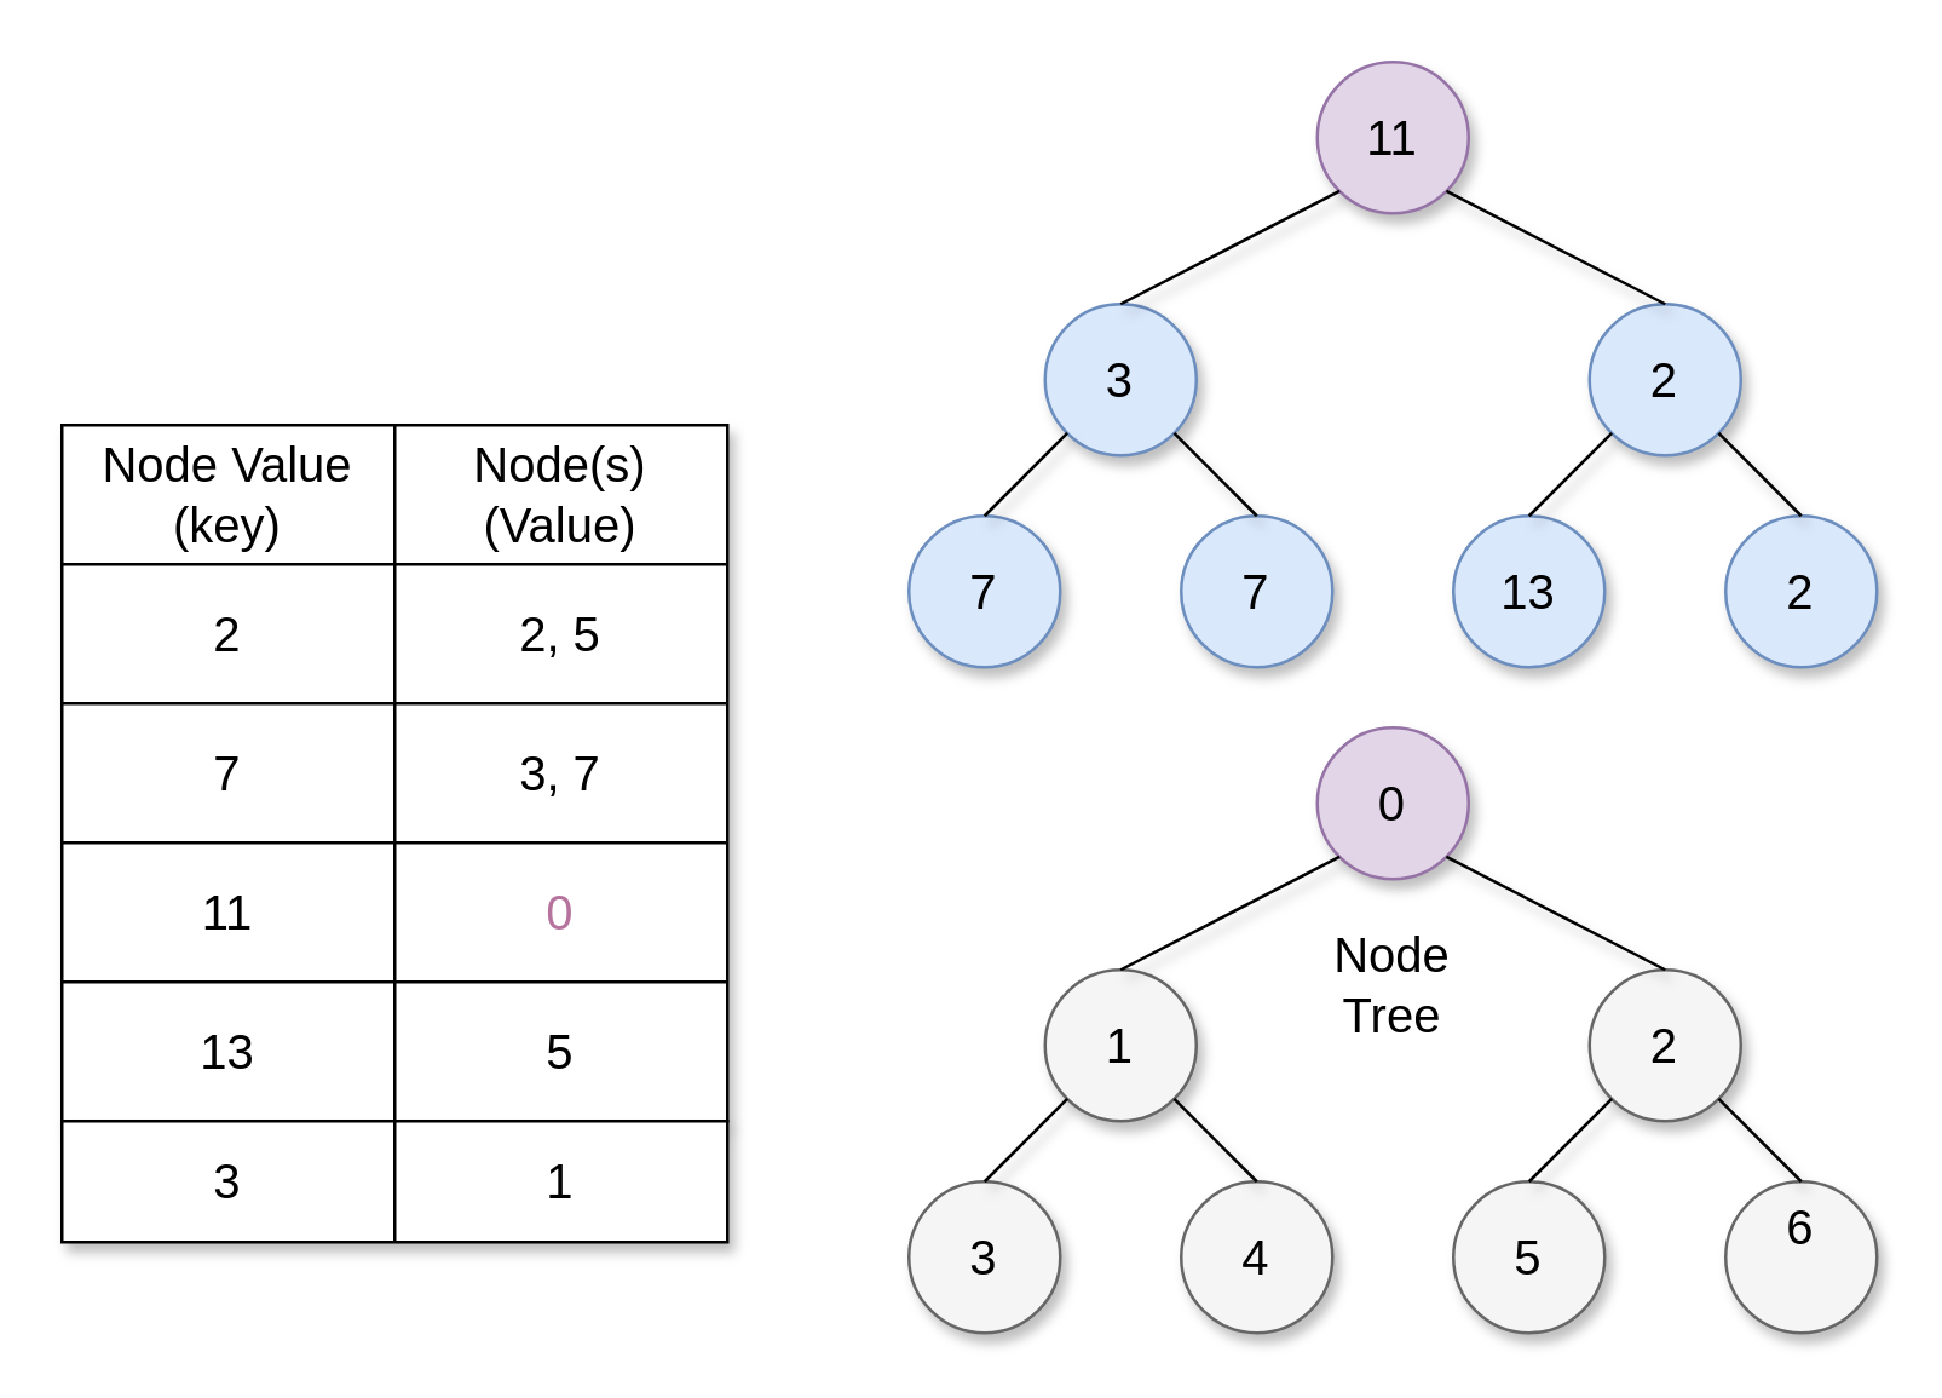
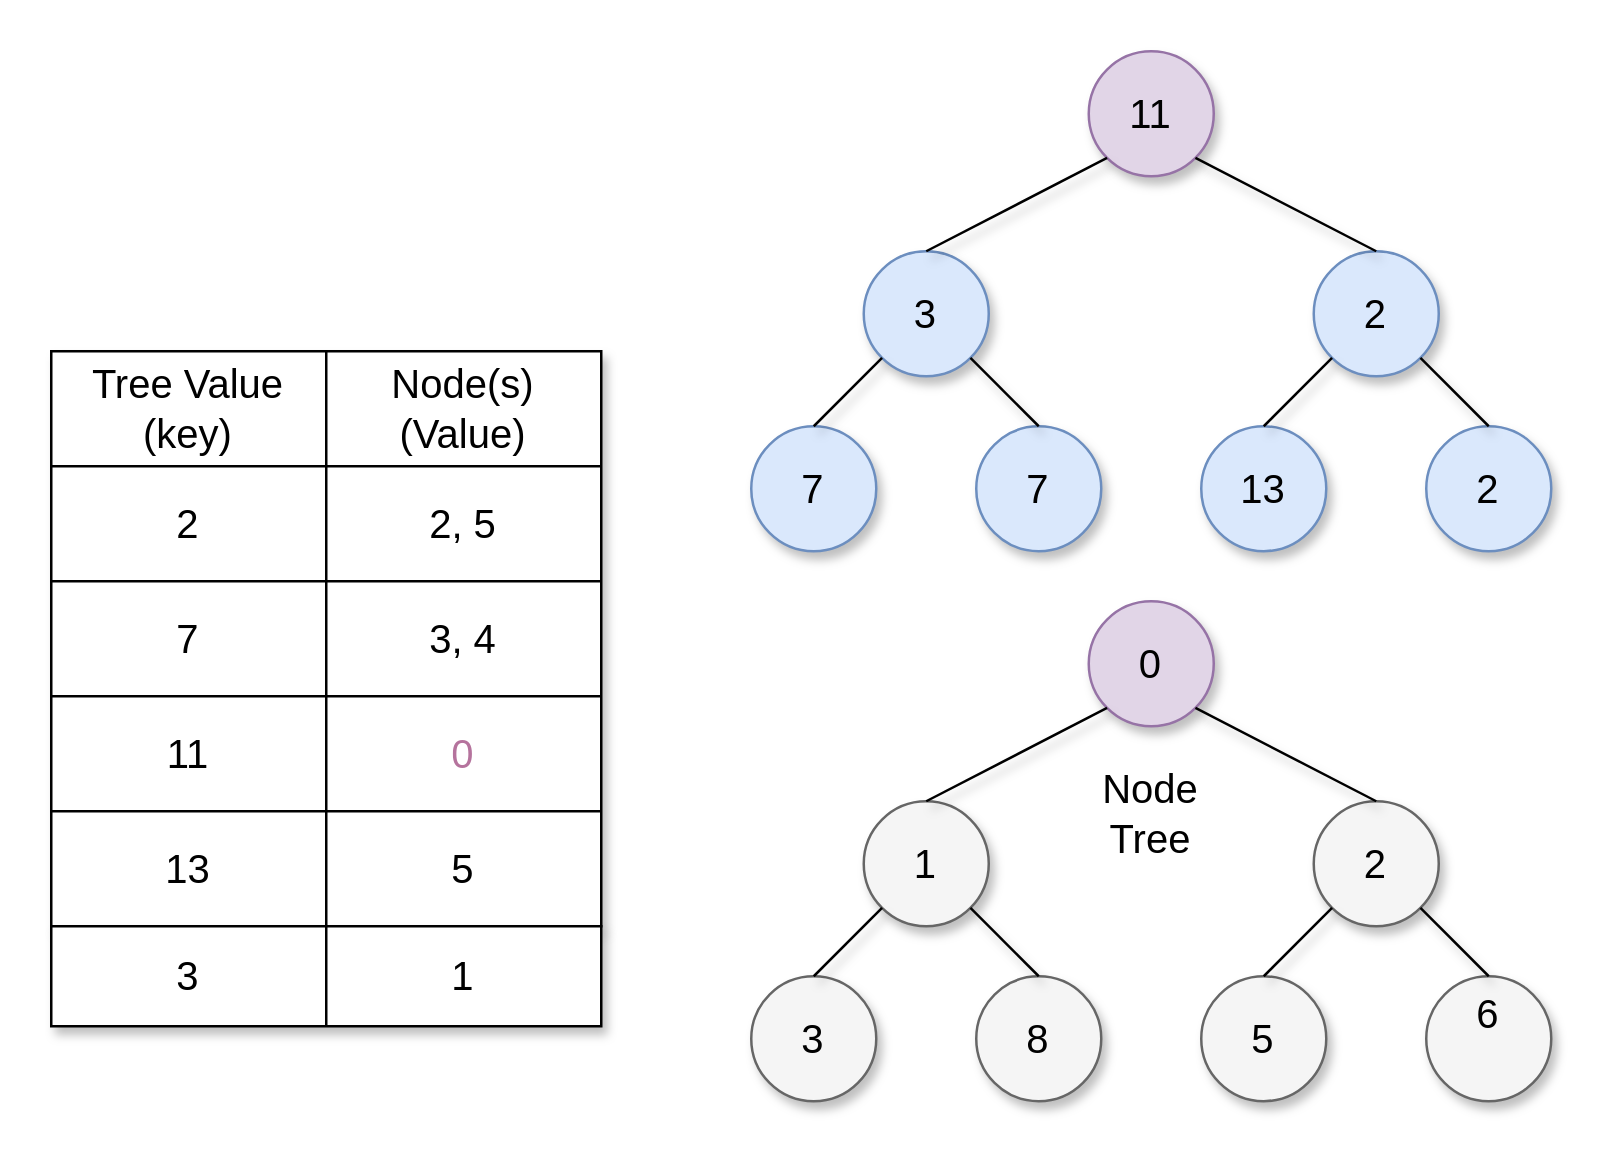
  <mxCell id="0" />
  <mxCell id="1" parent="0" />
  <mxCell id="2" value="" style="shape=table;html=1;whiteSpace=wrap;startSize=0;container=1;collapsible=0;childLayout=tableLayout;fontSize=16;shadow=1;sketch=0;" parent="1" vertex="1"><mxGeometry x="20" y="140" width="220" height="230" as="geometry" /></mxCell>
  <mxCell id="3" value="" style="shape=partialRectangle;html=1;whiteSpace=wrap;collapsible=0;dropTarget=0;pointerEvents=0;fillColor=none;top=0;left=0;bottom=0;right=0;points=[[0,0.5],[1,0.5]];portConstraint=eastwest;fontSize=16;shadow=1;sketch=0;" parent="2" vertex="1"><mxGeometry width="220" height="46" as="geometry" /></mxCell>
- <mxCell id="4" value="Node Value&lt;br style=&quot;font-size: 16px;&quot;&gt;(key)" style="shape=partialRectangle;html=1;whiteSpace=wrap;connectable=0;overflow=hidden;fillColor=none;top=0;left=0;bottom=0;right=0;fontSize=16;shadow=1;sketch=0;" parent="3" vertex="1"><mxGeometry width="110" height="46" as="geometry" /></mxCell>
+ <mxCell id="4" value="Tree Value&lt;br style=&quot;font-size: 16px;&quot;&gt;(key)" style="shape=partialRectangle;html=1;whiteSpace=wrap;connectable=0;overflow=hidden;fillColor=none;top=0;left=0;bottom=0;right=0;fontSize=16;shadow=1;sketch=0;" parent="3" vertex="1"><mxGeometry width="110" height="46" as="geometry" /></mxCell>
  <mxCell id="5" value="Node(s)&lt;br style=&quot;font-size: 16px;&quot;&gt;(Value)" style="shape=partialRectangle;html=1;whiteSpace=wrap;connectable=0;overflow=hidden;fillColor=none;top=0;left=0;bottom=0;right=0;fontSize=16;shadow=1;sketch=0;" parent="3" vertex="1"><mxGeometry x="110" width="110" height="46" as="geometry" /></mxCell>
  <mxCell id="6" value="" style="shape=partialRectangle;html=1;whiteSpace=wrap;collapsible=0;dropTarget=0;pointerEvents=0;fillColor=none;top=0;left=0;bottom=0;right=0;points=[[0,0.5],[1,0.5]];portConstraint=eastwest;fontSize=16;shadow=1;sketch=0;" parent="2" vertex="1"><mxGeometry y="46" width="220" height="46" as="geometry" /></mxCell>
  <mxCell id="7" value="2" style="shape=partialRectangle;html=1;whiteSpace=wrap;connectable=0;overflow=hidden;fillColor=none;top=0;left=0;bottom=0;right=0;fontSize=16;shadow=1;sketch=0;" parent="6" vertex="1"><mxGeometry width="110" height="46" as="geometry" /></mxCell>
  <mxCell id="8" value="2, 5" style="shape=partialRectangle;html=1;whiteSpace=wrap;connectable=0;overflow=hidden;fillColor=none;top=0;left=0;bottom=0;right=0;fontSize=16;shadow=1;sketch=0;" parent="6" vertex="1"><mxGeometry x="110" width="110" height="46" as="geometry" /></mxCell>
  <mxCell id="9" value="" style="shape=partialRectangle;html=1;whiteSpace=wrap;collapsible=0;dropTarget=0;pointerEvents=0;fillColor=none;top=0;left=0;bottom=0;right=0;points=[[0,0.5],[1,0.5]];portConstraint=eastwest;fontSize=16;shadow=1;sketch=0;" parent="2" vertex="1"><mxGeometry y="92" width="220" height="46" as="geometry" /></mxCell>
  <mxCell id="10" value="7" style="shape=partialRectangle;html=1;whiteSpace=wrap;connectable=0;overflow=hidden;fillColor=none;top=0;left=0;bottom=0;right=0;fontSize=16;shadow=1;sketch=0;" parent="9" vertex="1"><mxGeometry width="110" height="46" as="geometry" /></mxCell>
- <mxCell id="11" value="3, 7" style="shape=partialRectangle;html=1;whiteSpace=wrap;connectable=0;overflow=hidden;fillColor=none;top=0;left=0;bottom=0;right=0;fontSize=16;shadow=1;sketch=0;" parent="9" vertex="1"><mxGeometry x="110" width="110" height="46" as="geometry" /></mxCell>
+ <mxCell id="11" value="3, 4" style="shape=partialRectangle;html=1;whiteSpace=wrap;connectable=0;overflow=hidden;fillColor=none;top=0;left=0;bottom=0;right=0;fontSize=16;shadow=1;sketch=0;" parent="9" vertex="1"><mxGeometry x="110" width="110" height="46" as="geometry" /></mxCell>
  <mxCell id="12" value="" style="shape=partialRectangle;html=1;whiteSpace=wrap;collapsible=0;dropTarget=0;pointerEvents=0;fillColor=none;top=0;left=0;bottom=0;right=0;points=[[0,0.5],[1,0.5]];portConstraint=eastwest;fontSize=16;shadow=1;sketch=0;" parent="2" vertex="1"><mxGeometry y="138" width="220" height="46" as="geometry" /></mxCell>
  <mxCell id="13" value="11" style="shape=partialRectangle;html=1;whiteSpace=wrap;connectable=0;overflow=hidden;fillColor=none;top=0;left=0;bottom=0;right=0;fontSize=16;shadow=1;sketch=0;" parent="12" vertex="1"><mxGeometry width="110" height="46" as="geometry" /></mxCell>
  <mxCell id="14" value="&lt;font color=&quot;#b5739d&quot;&gt;0&lt;/font&gt;" style="shape=partialRectangle;html=1;whiteSpace=wrap;connectable=0;overflow=hidden;fillColor=none;top=0;left=0;bottom=0;right=0;fontSize=16;shadow=1;sketch=0;" parent="12" vertex="1"><mxGeometry x="110" width="110" height="46" as="geometry" /></mxCell>
  <mxCell id="15" value="" style="shape=partialRectangle;html=1;whiteSpace=wrap;collapsible=0;dropTarget=0;pointerEvents=0;fillColor=none;top=0;left=0;bottom=0;right=0;points=[[0,0.5],[1,0.5]];portConstraint=eastwest;fontSize=16;shadow=1;sketch=0;" parent="2" vertex="1"><mxGeometry y="184" width="220" height="46" as="geometry" /></mxCell>
  <mxCell id="16" value="13" style="shape=partialRectangle;html=1;whiteSpace=wrap;connectable=0;overflow=hidden;fillColor=none;top=0;left=0;bottom=0;right=0;fontSize=16;shadow=1;sketch=0;" parent="15" vertex="1"><mxGeometry width="110" height="46" as="geometry" /></mxCell>
  <mxCell id="17" value="5" style="shape=partialRectangle;html=1;whiteSpace=wrap;connectable=0;overflow=hidden;fillColor=none;top=0;left=0;bottom=0;right=0;fontSize=16;shadow=1;sketch=0;" parent="15" vertex="1"><mxGeometry x="110" width="110" height="46" as="geometry" /></mxCell>
  <mxCell id="18" value="" style="ellipse;whiteSpace=wrap;html=1;aspect=fixed;fontSize=16;fillColor=#e1d5e7;strokeColor=#9673a6;shadow=1;sketch=0;" parent="1" vertex="1"><mxGeometry x="435" y="20" width="50" height="50" as="geometry" /></mxCell>
  <mxCell id="19" value="11" style="text;html=1;align=center;verticalAlign=middle;whiteSpace=wrap;rounded=0;fontSize=16;shadow=1;sketch=0;" parent="1" vertex="1"><mxGeometry x="440" y="35" width="40" height="20" as="geometry" /></mxCell>
  <mxCell id="20" value="" style="ellipse;whiteSpace=wrap;html=1;aspect=fixed;fontSize=16;fillColor=#dae8fc;strokeColor=#6c8ebf;shadow=1;sketch=0;" parent="1" vertex="1"><mxGeometry x="345" y="100" width="50" height="50" as="geometry" /></mxCell>
  <mxCell id="21" value="3" style="text;html=1;align=center;verticalAlign=middle;whiteSpace=wrap;rounded=0;fontSize=16;shadow=1;sketch=0;" parent="1" vertex="1"><mxGeometry x="350" y="115" width="40" height="20" as="geometry" /></mxCell>
  <mxCell id="22" value="" style="ellipse;whiteSpace=wrap;html=1;aspect=fixed;fontSize=16;fillColor=#dae8fc;strokeColor=#6c8ebf;shadow=1;sketch=0;" parent="1" vertex="1"><mxGeometry x="390" y="170" width="50" height="50" as="geometry" /></mxCell>
  <mxCell id="23" value="7" style="text;html=1;align=center;verticalAlign=middle;whiteSpace=wrap;rounded=0;fontSize=16;shadow=1;sketch=0;" parent="1" vertex="1"><mxGeometry x="395" y="185" width="40" height="20" as="geometry" /></mxCell>
  <mxCell id="24" value="" style="ellipse;whiteSpace=wrap;html=1;aspect=fixed;fontSize=16;fillColor=#dae8fc;strokeColor=#6c8ebf;shadow=1;sketch=0;" parent="1" vertex="1"><mxGeometry x="300" y="170" width="50" height="50" as="geometry" /></mxCell>
  <mxCell id="25" value="7" style="text;html=1;align=center;verticalAlign=middle;whiteSpace=wrap;rounded=0;fontSize=16;shadow=1;sketch=0;" parent="1" vertex="1"><mxGeometry x="305" y="185" width="40" height="20" as="geometry" /></mxCell>
  <mxCell id="26" value="" style="ellipse;whiteSpace=wrap;html=1;aspect=fixed;fontSize=16;fillColor=#dae8fc;strokeColor=#6c8ebf;shadow=1;sketch=0;" parent="1" vertex="1"><mxGeometry x="525" y="100" width="50" height="50" as="geometry" /></mxCell>
  <mxCell id="27" value="2" style="text;html=1;align=center;verticalAlign=middle;whiteSpace=wrap;rounded=0;fontSize=16;shadow=1;sketch=0;" parent="1" vertex="1"><mxGeometry x="530" y="115" width="40" height="20" as="geometry" /></mxCell>
  <mxCell id="28" value="" style="ellipse;whiteSpace=wrap;html=1;aspect=fixed;fontSize=16;fillColor=#dae8fc;strokeColor=#6c8ebf;shadow=1;sketch=0;" parent="1" vertex="1"><mxGeometry x="570" y="170" width="50" height="50" as="geometry" /></mxCell>
  <mxCell id="29" value="2" style="text;html=1;align=center;verticalAlign=middle;whiteSpace=wrap;rounded=0;fontSize=16;shadow=1;sketch=0;" parent="1" vertex="1"><mxGeometry x="575" y="185" width="40" height="20" as="geometry" /></mxCell>
  <mxCell id="30" value="" style="ellipse;whiteSpace=wrap;html=1;aspect=fixed;fontSize=16;fillColor=#dae8fc;strokeColor=#6c8ebf;shadow=1;sketch=0;" parent="1" vertex="1"><mxGeometry x="480" y="170" width="50" height="50" as="geometry" /></mxCell>
  <mxCell id="31" value="13" style="text;html=1;align=center;verticalAlign=middle;whiteSpace=wrap;rounded=0;fontSize=16;shadow=1;sketch=0;" parent="1" vertex="1"><mxGeometry x="485" y="185" width="40" height="20" as="geometry" /></mxCell>
  <mxCell id="32" value="" style="endArrow=none;html=1;fontSize=16;entryX=0;entryY=1;entryDx=0;entryDy=0;exitX=0.5;exitY=0;exitDx=0;exitDy=0;shadow=1;sketch=0;" parent="1" source="20" target="18" edge="1"><mxGeometry width="50" height="50" relative="1" as="geometry"><mxPoint x="410" y="160" as="sourcePoint" /><mxPoint x="460" y="110" as="targetPoint" /></mxGeometry></mxCell>
  <mxCell id="33" value="" style="endArrow=none;html=1;fontSize=16;entryX=1;entryY=1;entryDx=0;entryDy=0;exitX=0.5;exitY=0;exitDx=0;exitDy=0;shadow=1;sketch=0;" parent="1" source="26" target="18" edge="1"><mxGeometry width="50" height="50" relative="1" as="geometry"><mxPoint x="550" y="90" as="sourcePoint" /><mxPoint x="480" y="210" as="targetPoint" /></mxGeometry></mxCell>
  <mxCell id="34" value="" style="endArrow=none;html=1;fontSize=16;exitX=0.5;exitY=0;exitDx=0;exitDy=0;shadow=1;sketch=0;" parent="1" source="24" target="20" edge="1"><mxGeometry width="50" height="50" relative="1" as="geometry"><mxPoint x="430" y="260" as="sourcePoint" /><mxPoint x="480" y="210" as="targetPoint" /></mxGeometry></mxCell>
  <mxCell id="35" value="" style="endArrow=none;html=1;fontSize=16;exitX=1;exitY=1;exitDx=0;exitDy=0;entryX=0.5;entryY=0;entryDx=0;entryDy=0;shadow=1;sketch=0;" parent="1" source="20" target="22" edge="1"><mxGeometry width="50" height="50" relative="1" as="geometry"><mxPoint x="430" y="260" as="sourcePoint" /><mxPoint x="480" y="210" as="targetPoint" /></mxGeometry></mxCell>
  <mxCell id="36" value="" style="endArrow=none;html=1;fontSize=16;entryX=0;entryY=1;entryDx=0;entryDy=0;exitX=0.5;exitY=0;exitDx=0;exitDy=0;shadow=1;sketch=0;" parent="1" source="30" target="26" edge="1"><mxGeometry width="50" height="50" relative="1" as="geometry"><mxPoint x="430" y="260" as="sourcePoint" /><mxPoint x="480" y="210" as="targetPoint" /></mxGeometry></mxCell>
  <mxCell id="37" value="" style="endArrow=none;html=1;fontSize=16;exitX=0.5;exitY=0;exitDx=0;exitDy=0;entryX=1;entryY=1;entryDx=0;entryDy=0;shadow=1;sketch=0;" parent="1" source="28" target="26" edge="1"><mxGeometry width="50" height="50" relative="1" as="geometry"><mxPoint x="430" y="260" as="sourcePoint" /><mxPoint x="480" y="210" as="targetPoint" /></mxGeometry></mxCell>
  <mxCell id="38" value="" style="ellipse;whiteSpace=wrap;html=1;aspect=fixed;fontSize=16;fillColor=#e1d5e7;strokeColor=#9673a6;shadow=1;sketch=0;" parent="1" vertex="1"><mxGeometry x="435" y="240" width="50" height="50" as="geometry" /></mxCell>
  <mxCell id="39" value="0" style="text;html=1;align=center;verticalAlign=middle;whiteSpace=wrap;rounded=0;fontSize=16;shadow=1;sketch=0;" parent="1" vertex="1"><mxGeometry x="440" y="255" width="40" height="20" as="geometry" /></mxCell>
  <mxCell id="40" value="" style="ellipse;whiteSpace=wrap;html=1;aspect=fixed;fontSize=16;fillColor=#f5f5f5;strokeColor=#666666;fontColor=#333333;shadow=1;sketch=0;" parent="1" vertex="1"><mxGeometry x="345" y="320" width="50" height="50" as="geometry" /></mxCell>
  <mxCell id="41" value="1" style="text;html=1;align=center;verticalAlign=middle;whiteSpace=wrap;rounded=0;fontSize=16;shadow=1;sketch=0;" parent="1" vertex="1"><mxGeometry x="350" y="335" width="40" height="20" as="geometry" /></mxCell>
  <mxCell id="42" value="" style="ellipse;whiteSpace=wrap;html=1;aspect=fixed;fontSize=16;fillColor=#f5f5f5;strokeColor=#666666;fontColor=#333333;shadow=1;sketch=0;" parent="1" vertex="1"><mxGeometry x="390" y="390" width="50" height="50" as="geometry" /></mxCell>
- <mxCell id="43" value="4" style="text;html=1;align=center;verticalAlign=middle;whiteSpace=wrap;rounded=0;fontSize=16;shadow=1;sketch=0;" parent="1" vertex="1"><mxGeometry x="395" y="405" width="40" height="20" as="geometry" /></mxCell>
+ <mxCell id="43" value="8" style="text;html=1;align=center;verticalAlign=middle;whiteSpace=wrap;rounded=0;fontSize=16;shadow=1;sketch=0;" parent="1" vertex="1"><mxGeometry x="395" y="405" width="40" height="20" as="geometry" /></mxCell>
  <mxCell id="44" value="" style="ellipse;whiteSpace=wrap;html=1;aspect=fixed;fontSize=16;fillColor=#f5f5f5;strokeColor=#666666;shadow=1;sketch=0;fontColor=#333333;" parent="1" vertex="1"><mxGeometry x="300" y="390" width="50" height="50" as="geometry" /></mxCell>
  <mxCell id="45" value="3" style="text;html=1;align=center;verticalAlign=middle;whiteSpace=wrap;rounded=0;fontSize=16;shadow=1;sketch=0;" parent="1" vertex="1"><mxGeometry x="305" y="405" width="40" height="20" as="geometry" /></mxCell>
  <mxCell id="46" value="" style="ellipse;whiteSpace=wrap;html=1;aspect=fixed;fontSize=16;fillColor=#f5f5f5;strokeColor=#666666;fontColor=#333333;shadow=1;sketch=0;" parent="1" vertex="1"><mxGeometry x="525" y="320" width="50" height="50" as="geometry" /></mxCell>
  <mxCell id="47" value="2" style="text;html=1;align=center;verticalAlign=middle;whiteSpace=wrap;rounded=0;fontSize=16;shadow=1;sketch=0;" parent="1" vertex="1"><mxGeometry x="530" y="335" width="40" height="20" as="geometry" /></mxCell>
  <mxCell id="48" value="" style="ellipse;whiteSpace=wrap;html=1;aspect=fixed;fontSize=16;fillColor=#f5f5f5;strokeColor=#666666;fontColor=#333333;shadow=1;sketch=0;" parent="1" vertex="1"><mxGeometry x="570" y="390" width="50" height="50" as="geometry" /></mxCell>
  <mxCell id="49" value="6" style="text;html=1;align=center;verticalAlign=middle;whiteSpace=wrap;rounded=0;fontSize=16;shadow=1;sketch=0;" parent="1" vertex="1"><mxGeometry x="575" y="395" width="40" height="20" as="geometry" /></mxCell>
  <mxCell id="50" value="" style="ellipse;whiteSpace=wrap;html=1;aspect=fixed;fontSize=16;fillColor=#f5f5f5;strokeColor=#666666;fontColor=#333333;shadow=1;sketch=0;" parent="1" vertex="1"><mxGeometry x="480" y="390" width="50" height="50" as="geometry" /></mxCell>
  <mxCell id="51" value="5" style="text;html=1;align=center;verticalAlign=middle;whiteSpace=wrap;rounded=0;fontSize=16;shadow=1;sketch=0;" parent="1" vertex="1"><mxGeometry x="485" y="405" width="40" height="20" as="geometry" /></mxCell>
  <mxCell id="52" value="" style="endArrow=none;html=1;fontSize=16;entryX=0;entryY=1;entryDx=0;entryDy=0;exitX=0.5;exitY=0;exitDx=0;exitDy=0;shadow=1;sketch=0;" parent="1" source="40" target="38" edge="1"><mxGeometry width="50" height="50" relative="1" as="geometry"><mxPoint x="410" y="380" as="sourcePoint" /><mxPoint x="460" y="330" as="targetPoint" /></mxGeometry></mxCell>
  <mxCell id="53" value="" style="endArrow=none;html=1;fontSize=16;entryX=1;entryY=1;entryDx=0;entryDy=0;exitX=0.5;exitY=0;exitDx=0;exitDy=0;shadow=1;sketch=0;" parent="1" source="46" target="38" edge="1"><mxGeometry width="50" height="50" relative="1" as="geometry"><mxPoint x="550" y="310" as="sourcePoint" /><mxPoint x="480" y="430" as="targetPoint" /></mxGeometry></mxCell>
  <mxCell id="54" value="" style="endArrow=none;html=1;fontSize=16;exitX=0.5;exitY=0;exitDx=0;exitDy=0;shadow=1;sketch=0;" parent="1" source="44" target="40" edge="1"><mxGeometry width="50" height="50" relative="1" as="geometry"><mxPoint x="430" y="480" as="sourcePoint" /><mxPoint x="480" y="430" as="targetPoint" /></mxGeometry></mxCell>
  <mxCell id="55" value="" style="endArrow=none;html=1;fontSize=16;exitX=1;exitY=1;exitDx=0;exitDy=0;entryX=0.5;entryY=0;entryDx=0;entryDy=0;shadow=1;sketch=0;" parent="1" source="40" target="42" edge="1"><mxGeometry width="50" height="50" relative="1" as="geometry"><mxPoint x="430" y="480" as="sourcePoint" /><mxPoint x="480" y="430" as="targetPoint" /></mxGeometry></mxCell>
  <mxCell id="56" value="" style="endArrow=none;html=1;fontSize=16;entryX=0;entryY=1;entryDx=0;entryDy=0;exitX=0.5;exitY=0;exitDx=0;exitDy=0;shadow=1;sketch=0;" parent="1" source="50" target="46" edge="1"><mxGeometry width="50" height="50" relative="1" as="geometry"><mxPoint x="430" y="480" as="sourcePoint" /><mxPoint x="480" y="430" as="targetPoint" /></mxGeometry></mxCell>
  <mxCell id="57" value="" style="endArrow=none;html=1;fontSize=16;exitX=0.5;exitY=0;exitDx=0;exitDy=0;entryX=1;entryY=1;entryDx=0;entryDy=0;shadow=1;sketch=0;" parent="1" source="48" target="46" edge="1"><mxGeometry width="50" height="50" relative="1" as="geometry"><mxPoint x="430" y="480" as="sourcePoint" /><mxPoint x="480" y="430" as="targetPoint" /></mxGeometry></mxCell>
  <mxCell id="58" value="Node Tree" style="text;html=1;strokeColor=none;fillColor=none;align=center;verticalAlign=middle;whiteSpace=wrap;rounded=0;fontSize=16;shadow=1;sketch=0;" parent="1" vertex="1"><mxGeometry x="440" y="315" width="40" height="20" as="geometry" /></mxCell>
  <mxCell id="59" value="" style="shape=table;html=1;whiteSpace=wrap;startSize=0;container=1;collapsible=0;childLayout=tableLayout;rounded=0;shadow=1;fillColor=#FFFFFF;" parent="1" vertex="1"><mxGeometry x="20" y="370" width="220" height="40" as="geometry" /></mxCell>
  <mxCell id="60" value="" style="shape=partialRectangle;html=1;whiteSpace=wrap;collapsible=0;dropTarget=0;pointerEvents=0;fillColor=none;top=0;left=0;bottom=0;right=0;points=[[0,0.5],[1,0.5]];portConstraint=eastwest;" parent="59" vertex="1"><mxGeometry width="220" height="40" as="geometry" /></mxCell>
  <mxCell id="61" value="&lt;font style=&quot;font-size: 16px&quot;&gt;3&lt;/font&gt;" style="shape=partialRectangle;html=1;whiteSpace=wrap;connectable=0;overflow=hidden;fillColor=none;top=0;left=0;bottom=0;right=0;" parent="60" vertex="1"><mxGeometry width="110" height="40" as="geometry" /></mxCell>
  <mxCell id="62" value="&lt;font style=&quot;font-size: 16px&quot;&gt;1&lt;/font&gt;" style="shape=partialRectangle;html=1;whiteSpace=wrap;connectable=0;overflow=hidden;fillColor=none;top=0;left=0;bottom=0;right=0;" parent="60" vertex="1"><mxGeometry x="110" width="110" height="40" as="geometry" /></mxCell>
